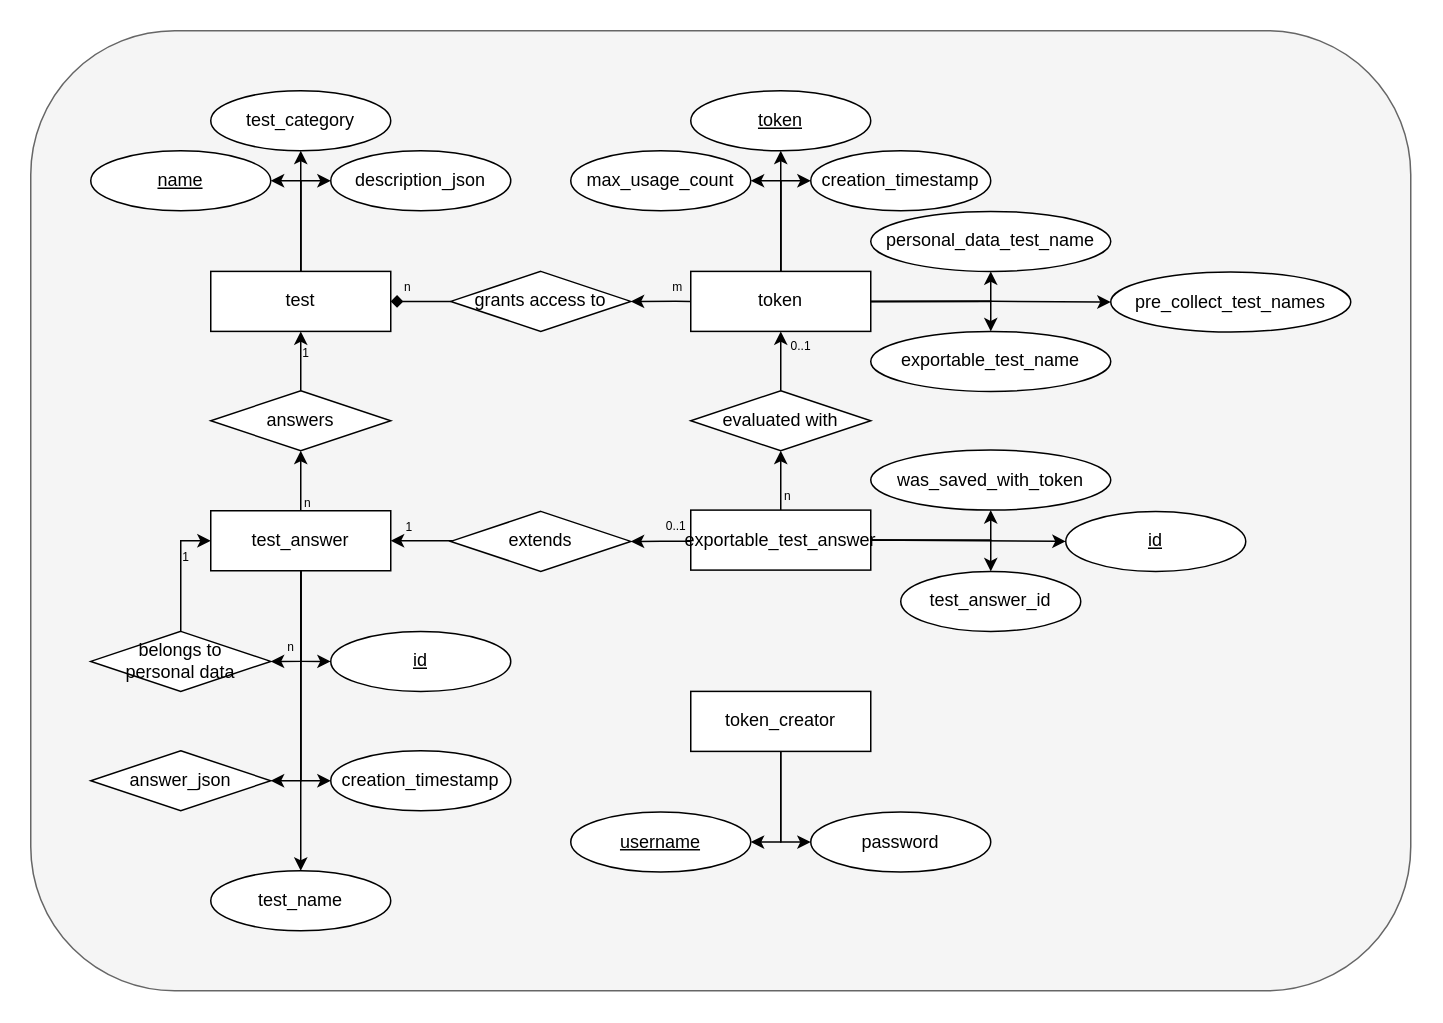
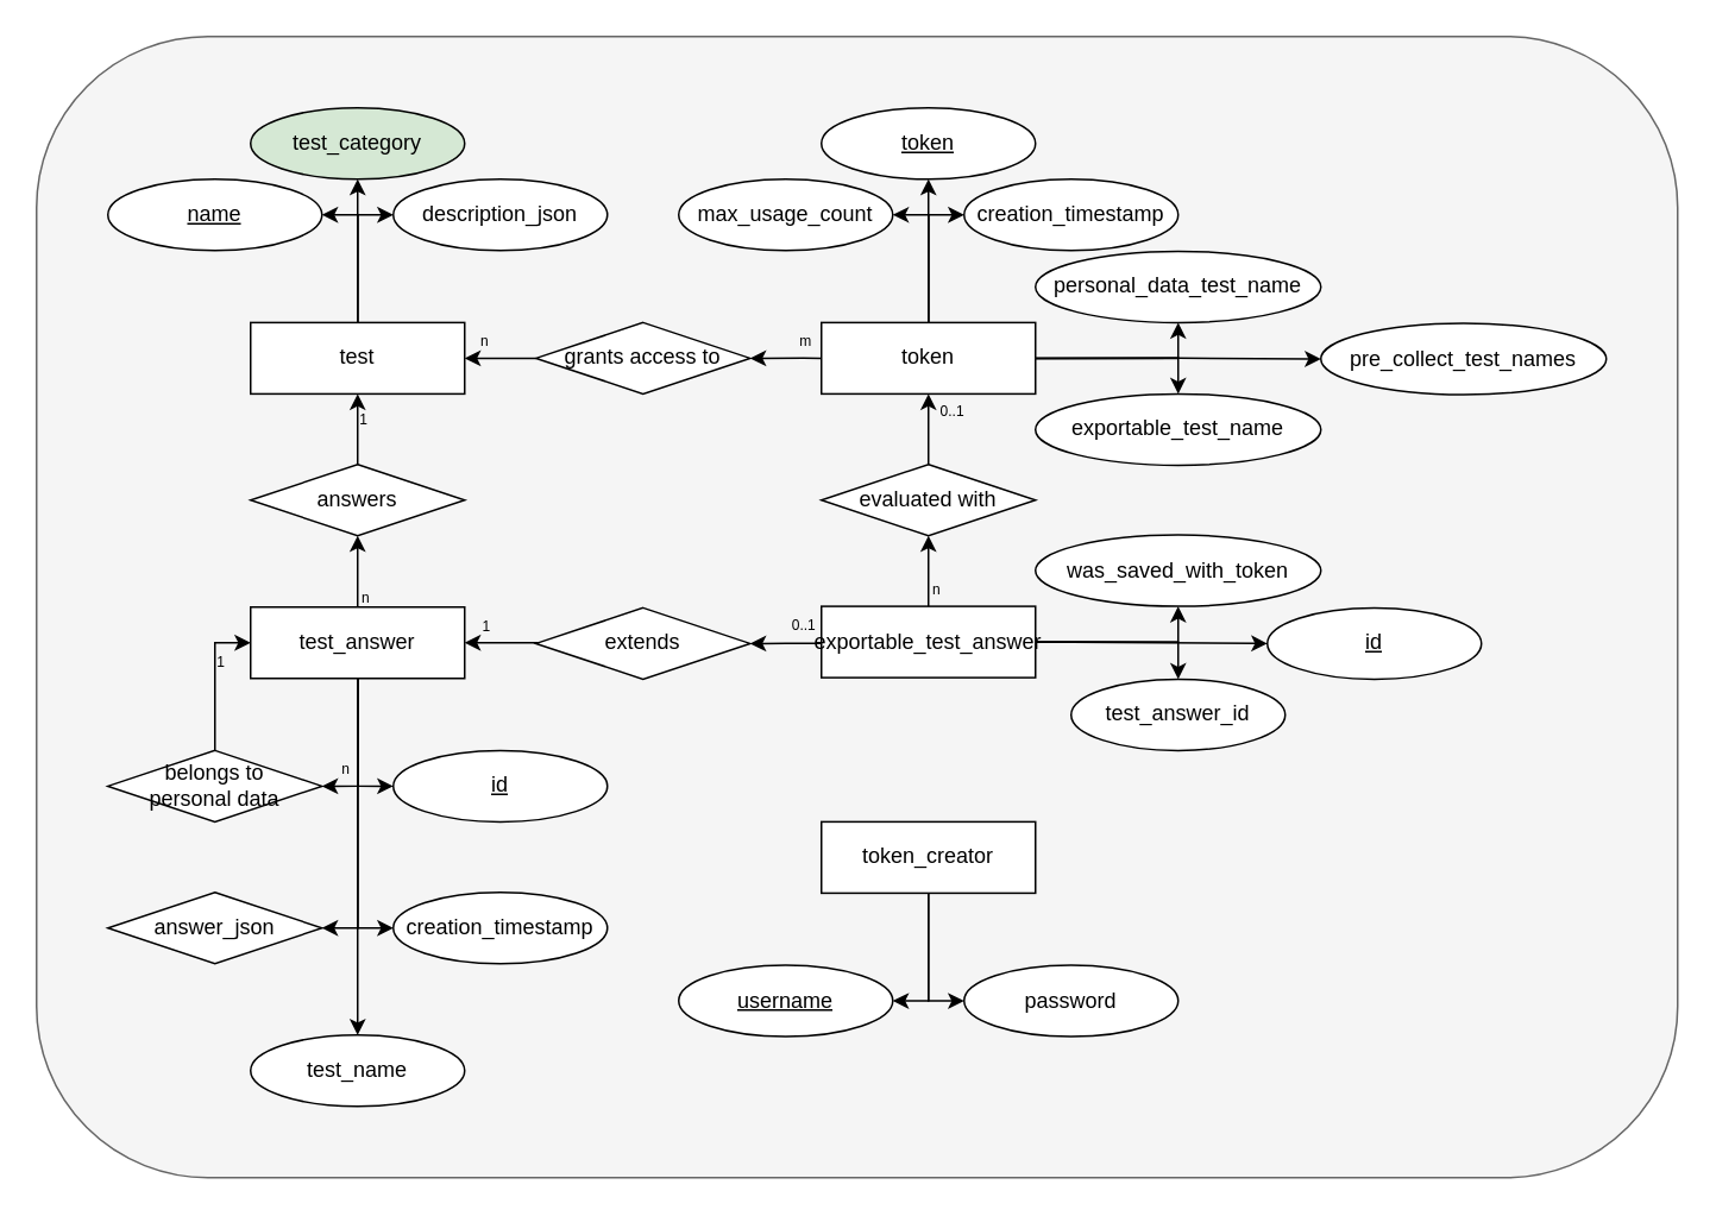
  <mxCell id="0" />
  <mxCell id="1" parent="0" />
  <mxCell id="2" value="" style="rounded=1;whiteSpace=wrap;html=1;fillColor=#f5f5f5;strokeColor=#666666;fontColor=#333333;" parent="1" vertex="1"><mxGeometry x="20" y="20" width="920" height="640" as="geometry" /></mxCell>
  <mxCell id="3" style="edgeStyle=orthogonalEdgeStyle;rounded=0;orthogonalLoop=1;jettySize=auto;html=1;entryX=1;entryY=0.5;entryDx=0;entryDy=0;" parent="1" source="6" target="7" edge="1"><mxGeometry relative="1" as="geometry" /></mxCell>
  <mxCell id="4" style="edgeStyle=orthogonalEdgeStyle;rounded=0;orthogonalLoop=1;jettySize=auto;html=1;entryX=0;entryY=0.5;entryDx=0;entryDy=0;" parent="1" source="6" target="8" edge="1"><mxGeometry relative="1" as="geometry" /></mxCell>
  <mxCell id="5" value="" style="edgeStyle=orthogonalEdgeStyle;rounded=0;orthogonalLoop=1;jettySize=auto;html=1;" parent="1" source="6" target="25" edge="1"><mxGeometry relative="1" as="geometry" /></mxCell>
  <mxCell id="6" value="test" style="rounded=0;whiteSpace=wrap;html=1;" parent="1" vertex="1"><mxGeometry x="140" y="180.43" width="120" height="40" as="geometry" /></mxCell>
  <mxCell id="7" value="&lt;u&gt;name&lt;/u&gt;" style="ellipse;whiteSpace=wrap;html=1;" parent="1" vertex="1"><mxGeometry x="60" y="100" width="120" height="40" as="geometry" /></mxCell>
  <mxCell id="8" value="description_json" style="ellipse;whiteSpace=wrap;html=1;" parent="1" vertex="1"><mxGeometry x="220" y="100" width="120" height="40" as="geometry" /></mxCell>
  <mxCell id="9" value="" style="edgeStyle=orthogonalEdgeStyle;rounded=0;orthogonalLoop=1;jettySize=auto;html=1;" parent="1" source="17" target="20" edge="1"><mxGeometry relative="1" as="geometry" /></mxCell>
  <mxCell id="10" value="&amp;nbsp; &amp;nbsp; n" style="edgeLabel;html=1;align=center;verticalAlign=middle;resizable=0;points=[];fontSize=8;labelBackgroundColor=none;" parent="9" vertex="1" connectable="0"><mxGeometry x="-0.695" y="1" relative="1" as="geometry"><mxPoint as="offset" /></mxGeometry></mxCell>
  <mxCell id="11" value="" style="edgeStyle=orthogonalEdgeStyle;rounded=0;orthogonalLoop=1;jettySize=auto;html=1;exitX=0.5;exitY=1;exitDx=0;exitDy=0;entryX=1;entryY=0.5;entryDx=0;entryDy=0;" parent="1" source="17" target="23" edge="1"><mxGeometry relative="1" as="geometry" /></mxCell>
  <mxCell id="12" value="&amp;nbsp; n" style="edgeLabel;html=1;align=center;verticalAlign=middle;resizable=0;points=[];fontSize=8;labelBackgroundColor=none;" parent="11" vertex="1" connectable="0"><mxGeometry x="-0.881" relative="1" as="geometry"><mxPoint x="-10" y="45" as="offset" /></mxGeometry></mxCell>
  <mxCell id="13" value="" style="edgeStyle=orthogonalEdgeStyle;rounded=0;orthogonalLoop=1;jettySize=auto;html=1;entryX=1;entryY=0.5;entryDx=0;entryDy=0;" parent="1" source="17" target="24" edge="1"><mxGeometry relative="1" as="geometry" /></mxCell>
  <mxCell id="14" value="" style="edgeStyle=orthogonalEdgeStyle;rounded=0;orthogonalLoop=1;jettySize=auto;html=1;entryX=0;entryY=0.5;entryDx=0;entryDy=0;" parent="1" source="17" target="40" edge="1"><mxGeometry relative="1" as="geometry" /></mxCell>
  <mxCell id="15" style="edgeStyle=orthogonalEdgeStyle;rounded=0;orthogonalLoop=1;jettySize=auto;html=1;entryX=0.5;entryY=0;entryDx=0;entryDy=0;fontSize=8;" parent="1" source="17" target="51" edge="1"><mxGeometry relative="1" as="geometry" /></mxCell>
  <mxCell id="16" value="" style="edgeStyle=orthogonalEdgeStyle;rounded=0;orthogonalLoop=1;jettySize=auto;html=1;exitX=0.5;exitY=1;exitDx=0;exitDy=0;entryX=0;entryY=0.5;entryDx=0;entryDy=0;" parent="1" source="17" target="41" edge="1"><mxGeometry relative="1" as="geometry"><Array as="points"><mxPoint x="200" y="440" /></Array></mxGeometry></mxCell>
  <mxCell id="17" value="test_answer" style="rounded=0;whiteSpace=wrap;html=1;" parent="1" vertex="1"><mxGeometry x="140" y="340" width="120" height="40" as="geometry" /></mxCell>
  <mxCell id="18" value="" style="edgeStyle=orthogonalEdgeStyle;rounded=0;orthogonalLoop=1;jettySize=auto;html=1;" parent="1" source="20" target="6" edge="1"><mxGeometry relative="1" as="geometry" /></mxCell>
  <mxCell id="19" value="&amp;nbsp; 1" style="edgeLabel;html=1;align=center;verticalAlign=middle;resizable=0;points=[];fontSize=8;labelBackgroundColor=none;" parent="18" vertex="1" connectable="0"><mxGeometry x="0.299" relative="1" as="geometry"><mxPoint as="offset" /></mxGeometry></mxCell>
  <mxCell id="20" value="answers" style="rhombus;whiteSpace=wrap;html=1;" parent="1" vertex="1"><mxGeometry x="140" y="260" width="120" height="40" as="geometry" /></mxCell>
  <mxCell id="21" value="" style="edgeStyle=orthogonalEdgeStyle;rounded=0;orthogonalLoop=1;jettySize=auto;html=1;exitX=0.5;exitY=0;exitDx=0;exitDy=0;entryX=0;entryY=0.5;entryDx=0;entryDy=0;" parent="1" source="23" target="17" edge="1"><mxGeometry relative="1" as="geometry"><mxPoint x="60" y="610" as="sourcePoint" /><mxPoint x="200" y="500" as="targetPoint" /></mxGeometry></mxCell>
  <mxCell id="22" value="&amp;nbsp; 1" style="edgeLabel;html=1;align=center;verticalAlign=middle;resizable=0;points=[];fontSize=8;labelBackgroundColor=none;" parent="21" vertex="1" connectable="0"><mxGeometry x="0.586" relative="1" as="geometry"><mxPoint x="-3" y="10" as="offset" /></mxGeometry></mxCell>
  <mxCell id="23" value="belongs to&lt;br&gt;personal data" style="rhombus;whiteSpace=wrap;html=1;" parent="1" vertex="1"><mxGeometry x="60" y="420.43" width="120" height="40" as="geometry" /></mxCell>
  <mxCell id="24" value="answer_json" style="rhombus;whiteSpace=wrap;html=1;" parent="1" vertex="1"><mxGeometry x="60" y="500" width="120" height="40" as="geometry" /></mxCell>
- <mxCell id="25" value="test_category" style="ellipse;whiteSpace=wrap;html=1;" parent="1" vertex="1"><mxGeometry x="140" y="60" width="120" height="40" as="geometry" /></mxCell>
+ <mxCell id="25" value="test_category" style="ellipse;whiteSpace=wrap;html=1;fillColor=#d5e8d4;" parent="1" vertex="1"><mxGeometry x="140" y="60" width="120" height="40" as="geometry" /></mxCell>
  <mxCell id="26" value="" style="edgeStyle=orthogonalEdgeStyle;rounded=0;orthogonalLoop=1;jettySize=auto;html=1;entryX=1;entryY=0.5;entryDx=0;entryDy=0;exitX=0;exitY=0.5;exitDx=0;exitDy=0;" parent="1" edge="1"><mxGeometry relative="1" as="geometry"><Array as="points"><mxPoint x="450" y="200.01" /><mxPoint x="450" y="200.01" /></Array><mxPoint x="460" y="200.44" as="sourcePoint" /><mxPoint x="420" y="200.44" as="targetPoint" /></mxGeometry></mxCell>
  <mxCell id="27" value="&lt;font style=&quot;font-size: 8px; line-height: 1;&quot;&gt;m&lt;/font&gt;" style="edgeLabel;html=1;align=center;verticalAlign=middle;resizable=0;points=[];spacing=1;spacingBottom=-1;spacingTop=0;fontSize=8;labelBackgroundColor=none;" parent="26" vertex="1" connectable="0"><mxGeometry x="-0.66" relative="1" as="geometry"><mxPoint x="-3" y="-10" as="offset" /></mxGeometry></mxCell>
  <mxCell id="28" value="" style="edgeStyle=orthogonalEdgeStyle;rounded=0;orthogonalLoop=1;jettySize=auto;html=1;" parent="1" source="34" target="35" edge="1"><mxGeometry relative="1" as="geometry" /></mxCell>
  <mxCell id="29" style="edgeStyle=orthogonalEdgeStyle;rounded=0;orthogonalLoop=1;jettySize=auto;html=1;entryX=0;entryY=0.5;entryDx=0;entryDy=0;" parent="1" source="34" target="50" edge="1"><mxGeometry relative="1" as="geometry"><Array as="points"><mxPoint x="520" y="120" /></Array></mxGeometry></mxCell>
  <mxCell id="30" style="edgeStyle=orthogonalEdgeStyle;rounded=0;orthogonalLoop=1;jettySize=auto;html=1;entryX=1;entryY=0.5;entryDx=0;entryDy=0;exitX=0.5;exitY=0;exitDx=0;exitDy=0;" parent="1" source="34" target="36" edge="1"><mxGeometry relative="1" as="geometry"><Array as="points"><mxPoint x="520" y="120" /></Array></mxGeometry></mxCell>
  <mxCell id="31" style="edgeStyle=orthogonalEdgeStyle;rounded=0;orthogonalLoop=1;jettySize=auto;html=1;entryX=0;entryY=0.5;entryDx=0;entryDy=0;exitX=1;exitY=0.5;exitDx=0;exitDy=0;" parent="1" source="34" target="48" edge="1"><mxGeometry relative="1" as="geometry"><mxPoint x="580" y="200.86" as="sourcePoint" /></mxGeometry></mxCell>
  <mxCell id="32" style="edgeStyle=orthogonalEdgeStyle;rounded=0;orthogonalLoop=1;jettySize=auto;html=1;entryX=0.5;entryY=1;entryDx=0;entryDy=0;exitX=1;exitY=0.5;exitDx=0;exitDy=0;" parent="1" source="34" target="47" edge="1"><mxGeometry relative="1" as="geometry"><mxPoint x="580" y="200.86" as="sourcePoint" /><Array as="points"><mxPoint x="660" y="200" /></Array></mxGeometry></mxCell>
  <mxCell id="33" style="edgeStyle=orthogonalEdgeStyle;rounded=0;orthogonalLoop=1;jettySize=auto;html=1;entryX=0.5;entryY=0;entryDx=0;entryDy=0;exitX=1;exitY=0.5;exitDx=0;exitDy=0;" parent="1" source="34" target="49" edge="1"><mxGeometry relative="1" as="geometry"><mxPoint x="580" y="200.86" as="sourcePoint" /><Array as="points"><mxPoint x="660" y="200" /></Array></mxGeometry></mxCell>
  <mxCell id="34" value="token" style="rounded=0;whiteSpace=wrap;html=1;" parent="1" vertex="1"><mxGeometry x="460" y="180.43" width="120" height="40" as="geometry" /></mxCell>
  <mxCell id="35" value="&lt;u&gt;token&lt;/u&gt;" style="ellipse;whiteSpace=wrap;html=1;" parent="1" vertex="1"><mxGeometry x="460" y="60" width="120" height="40" as="geometry" /></mxCell>
  <mxCell id="36" value="max_usage_count" style="ellipse;whiteSpace=wrap;html=1;" parent="1" vertex="1"><mxGeometry x="380" y="100" width="120" height="40" as="geometry" /></mxCell>
  <mxCell id="37" value="grants access to" style="rhombus;whiteSpace=wrap;html=1;" parent="1" vertex="1"><mxGeometry x="300" y="180.43" width="120" height="40" as="geometry" /></mxCell>
- <mxCell id="38" value="" style="edgeStyle=orthogonalEdgeStyle;rounded=0;orthogonalLoop=1;jettySize=auto;html=1;endArrow=diamond;" parent="1" source="37" target="6" edge="1"><mxGeometry relative="1" as="geometry" /></mxCell>
+ <mxCell id="38" value="" style="edgeStyle=orthogonalEdgeStyle;rounded=0;orthogonalLoop=1;jettySize=auto;html=1;" parent="1" source="37" target="6" edge="1"><mxGeometry relative="1" as="geometry" /></mxCell>
  <mxCell id="39" value="&lt;p style=&quot;line-height: 1; font-size: 8px;&quot;&gt;n&lt;/p&gt;" style="edgeLabel;html=1;align=center;verticalAlign=middle;resizable=0;points=[];fontSize=8;spacing=1;spacingBottom=-1;labelBackgroundColor=none;" parent="38" vertex="1" connectable="0"><mxGeometry x="0.675" relative="1" as="geometry"><mxPoint x="4" y="-10" as="offset" /></mxGeometry></mxCell>
  <mxCell id="40" value="creation_timestamp" style="ellipse;whiteSpace=wrap;html=1;" parent="1" vertex="1"><mxGeometry x="220" y="500" width="120" height="40" as="geometry" /></mxCell>
  <mxCell id="41" value="&lt;u&gt;id&lt;/u&gt;" style="ellipse;whiteSpace=wrap;html=1;" parent="1" vertex="1"><mxGeometry x="220" y="420.43" width="120" height="40" as="geometry" /></mxCell>
  <mxCell id="42" style="edgeStyle=orthogonalEdgeStyle;rounded=0;orthogonalLoop=1;jettySize=auto;html=1;entryX=1;entryY=0.5;entryDx=0;entryDy=0;labelBackgroundColor=none;fontSize=8;" parent="1" source="44" target="45" edge="1"><mxGeometry relative="1" as="geometry" /></mxCell>
  <mxCell id="43" style="edgeStyle=orthogonalEdgeStyle;rounded=0;orthogonalLoop=1;jettySize=auto;html=1;entryX=0;entryY=0.5;entryDx=0;entryDy=0;labelBackgroundColor=none;fontSize=8;" parent="1" source="44" target="46" edge="1"><mxGeometry relative="1" as="geometry" /></mxCell>
  <mxCell id="44" value="token_creator" style="rounded=0;whiteSpace=wrap;html=1;" parent="1" vertex="1"><mxGeometry x="460" y="460.43" width="120" height="40" as="geometry" /></mxCell>
  <mxCell id="45" value="&lt;u&gt;username&lt;/u&gt;" style="ellipse;whiteSpace=wrap;html=1;" parent="1" vertex="1"><mxGeometry x="380" y="540.86" width="120" height="40" as="geometry" /></mxCell>
  <mxCell id="46" value="password" style="ellipse;whiteSpace=wrap;html=1;" parent="1" vertex="1"><mxGeometry x="540" y="540.86" width="120" height="40" as="geometry" /></mxCell>
  <mxCell id="47" value="personal_data_test_name" style="ellipse;whiteSpace=wrap;html=1;" parent="1" vertex="1"><mxGeometry x="580" y="140.43" width="160" height="40" as="geometry" /></mxCell>
  <mxCell id="48" value="pre_collect_test_names" style="ellipse;whiteSpace=wrap;html=1;" parent="1" vertex="1"><mxGeometry x="740" y="180.86" width="160" height="40" as="geometry" /></mxCell>
  <mxCell id="49" value="exportable_test_name" style="ellipse;whiteSpace=wrap;html=1;" parent="1" vertex="1"><mxGeometry x="580" y="220.43" width="160" height="40" as="geometry" /></mxCell>
  <mxCell id="50" value="creation_timestamp" style="ellipse;whiteSpace=wrap;html=1;" parent="1" vertex="1"><mxGeometry x="540" y="100" width="120" height="40" as="geometry" /></mxCell>
  <mxCell id="51" value="test_name" style="ellipse;whiteSpace=wrap;html=1;" parent="1" vertex="1"><mxGeometry x="140" y="580" width="120" height="40" as="geometry" /></mxCell>
  <mxCell id="52" value="0..1" style="edgeStyle=orthogonalEdgeStyle;rounded=0;orthogonalLoop=1;jettySize=auto;html=1;entryX=1;entryY=0.5;entryDx=0;entryDy=0;fontSize=8;labelBackgroundColor=none;" parent="1" source="58" target="61" edge="1"><mxGeometry x="-0.5" y="-10" relative="1" as="geometry"><Array as="points"><mxPoint x="440" y="360" /></Array><mxPoint as="offset" /></mxGeometry></mxCell>
  <mxCell id="53" value="" style="edgeStyle=orthogonalEdgeStyle;rounded=0;orthogonalLoop=1;jettySize=auto;html=1;labelBackgroundColor=none;fontSize=8;entryX=0;entryY=0.5;entryDx=0;entryDy=0;exitX=1;exitY=0.5;exitDx=0;exitDy=0;" parent="1" source="58" target="62" edge="1"><mxGeometry relative="1" as="geometry"><Array as="points"><mxPoint x="600" y="360" /></Array></mxGeometry></mxCell>
  <mxCell id="54" value="" style="edgeStyle=orthogonalEdgeStyle;rounded=0;orthogonalLoop=1;jettySize=auto;html=1;labelBackgroundColor=none;fontSize=8;" parent="1" source="58" target="65" edge="1"><mxGeometry relative="1" as="geometry" /></mxCell>
  <mxCell id="55" value="&amp;nbsp; &amp;nbsp;n" style="edgeLabel;html=1;align=center;verticalAlign=middle;resizable=0;points=[];fontSize=8;labelBackgroundColor=none;" parent="54" vertex="1" connectable="0"><mxGeometry x="-0.873" relative="1" as="geometry"><mxPoint y="-7" as="offset" /></mxGeometry></mxCell>
  <mxCell id="56" value="" style="edgeStyle=orthogonalEdgeStyle;rounded=0;orthogonalLoop=1;jettySize=auto;html=1;labelBackgroundColor=none;fontSize=8;exitX=1;exitY=0.501;exitDx=0;exitDy=0;exitPerimeter=0;" parent="1" source="58" target="66" edge="1"><mxGeometry relative="1" as="geometry"><Array as="points"><mxPoint x="660" y="360" /></Array></mxGeometry></mxCell>
  <mxCell id="57" style="edgeStyle=orthogonalEdgeStyle;rounded=0;orthogonalLoop=1;jettySize=auto;html=1;entryX=0.5;entryY=0;entryDx=0;entryDy=0;labelBackgroundColor=none;fontSize=8;exitX=1;exitY=0.5;exitDx=0;exitDy=0;" parent="1" source="58" target="67" edge="1"><mxGeometry relative="1" as="geometry"><Array as="points"><mxPoint x="660" y="360" /></Array></mxGeometry></mxCell>
  <mxCell id="58" value="exportable_test_answer" style="rounded=0;whiteSpace=wrap;html=1;" parent="1" vertex="1"><mxGeometry x="460" y="339.57" width="120" height="40" as="geometry" /></mxCell>
  <mxCell id="59" style="edgeStyle=orthogonalEdgeStyle;rounded=0;orthogonalLoop=1;jettySize=auto;html=1;entryX=1;entryY=0.5;entryDx=0;entryDy=0;fontSize=8;" parent="1" source="61" target="17" edge="1"><mxGeometry relative="1" as="geometry"><Array as="points"><mxPoint x="280" y="360" /></Array></mxGeometry></mxCell>
  <mxCell id="60" value="&amp;nbsp;1" style="edgeLabel;html=1;align=center;verticalAlign=middle;resizable=0;points=[];fontSize=8;labelBackgroundColor=none;" parent="59" vertex="1" connectable="0"><mxGeometry x="0.654" relative="1" as="geometry"><mxPoint x="3" y="-10" as="offset" /></mxGeometry></mxCell>
  <mxCell id="61" value="extends" style="rhombus;whiteSpace=wrap;html=1;" parent="1" vertex="1"><mxGeometry x="300" y="340.43" width="120" height="40" as="geometry" /></mxCell>
  <mxCell id="62" value="&lt;u&gt;id&lt;/u&gt;" style="ellipse;whiteSpace=wrap;html=1;" parent="1" vertex="1"><mxGeometry x="710" y="340.43" width="120" height="40" as="geometry" /></mxCell>
  <mxCell id="63" value="" style="edgeStyle=orthogonalEdgeStyle;rounded=0;orthogonalLoop=1;jettySize=auto;html=1;labelBackgroundColor=none;fontSize=8;" parent="1" source="65" target="34" edge="1"><mxGeometry relative="1" as="geometry" /></mxCell>
  <mxCell id="64" value="&amp;nbsp; &amp;nbsp; &amp;nbsp; &amp;nbsp; &amp;nbsp; &amp;nbsp;0..1" style="edgeLabel;html=1;align=center;verticalAlign=middle;resizable=0;points=[];fontSize=8;labelBackgroundColor=none;" parent="63" vertex="1" connectable="0"><mxGeometry x="0.73" relative="1" as="geometry"><mxPoint y="4" as="offset" /></mxGeometry></mxCell>
  <mxCell id="65" value="evaluated with" style="rhombus;whiteSpace=wrap;html=1;" parent="1" vertex="1"><mxGeometry x="460" y="260" width="120" height="40" as="geometry" /></mxCell>
  <mxCell id="66" value="was_saved_with_token" style="ellipse;whiteSpace=wrap;html=1;" parent="1" vertex="1"><mxGeometry x="580" y="299.57" width="160" height="40" as="geometry" /></mxCell>
  <mxCell id="67" value="test_answer_id" style="ellipse;whiteSpace=wrap;html=1;" parent="1" vertex="1"><mxGeometry x="600" y="380.43" width="120" height="40" as="geometry" /></mxCell>
